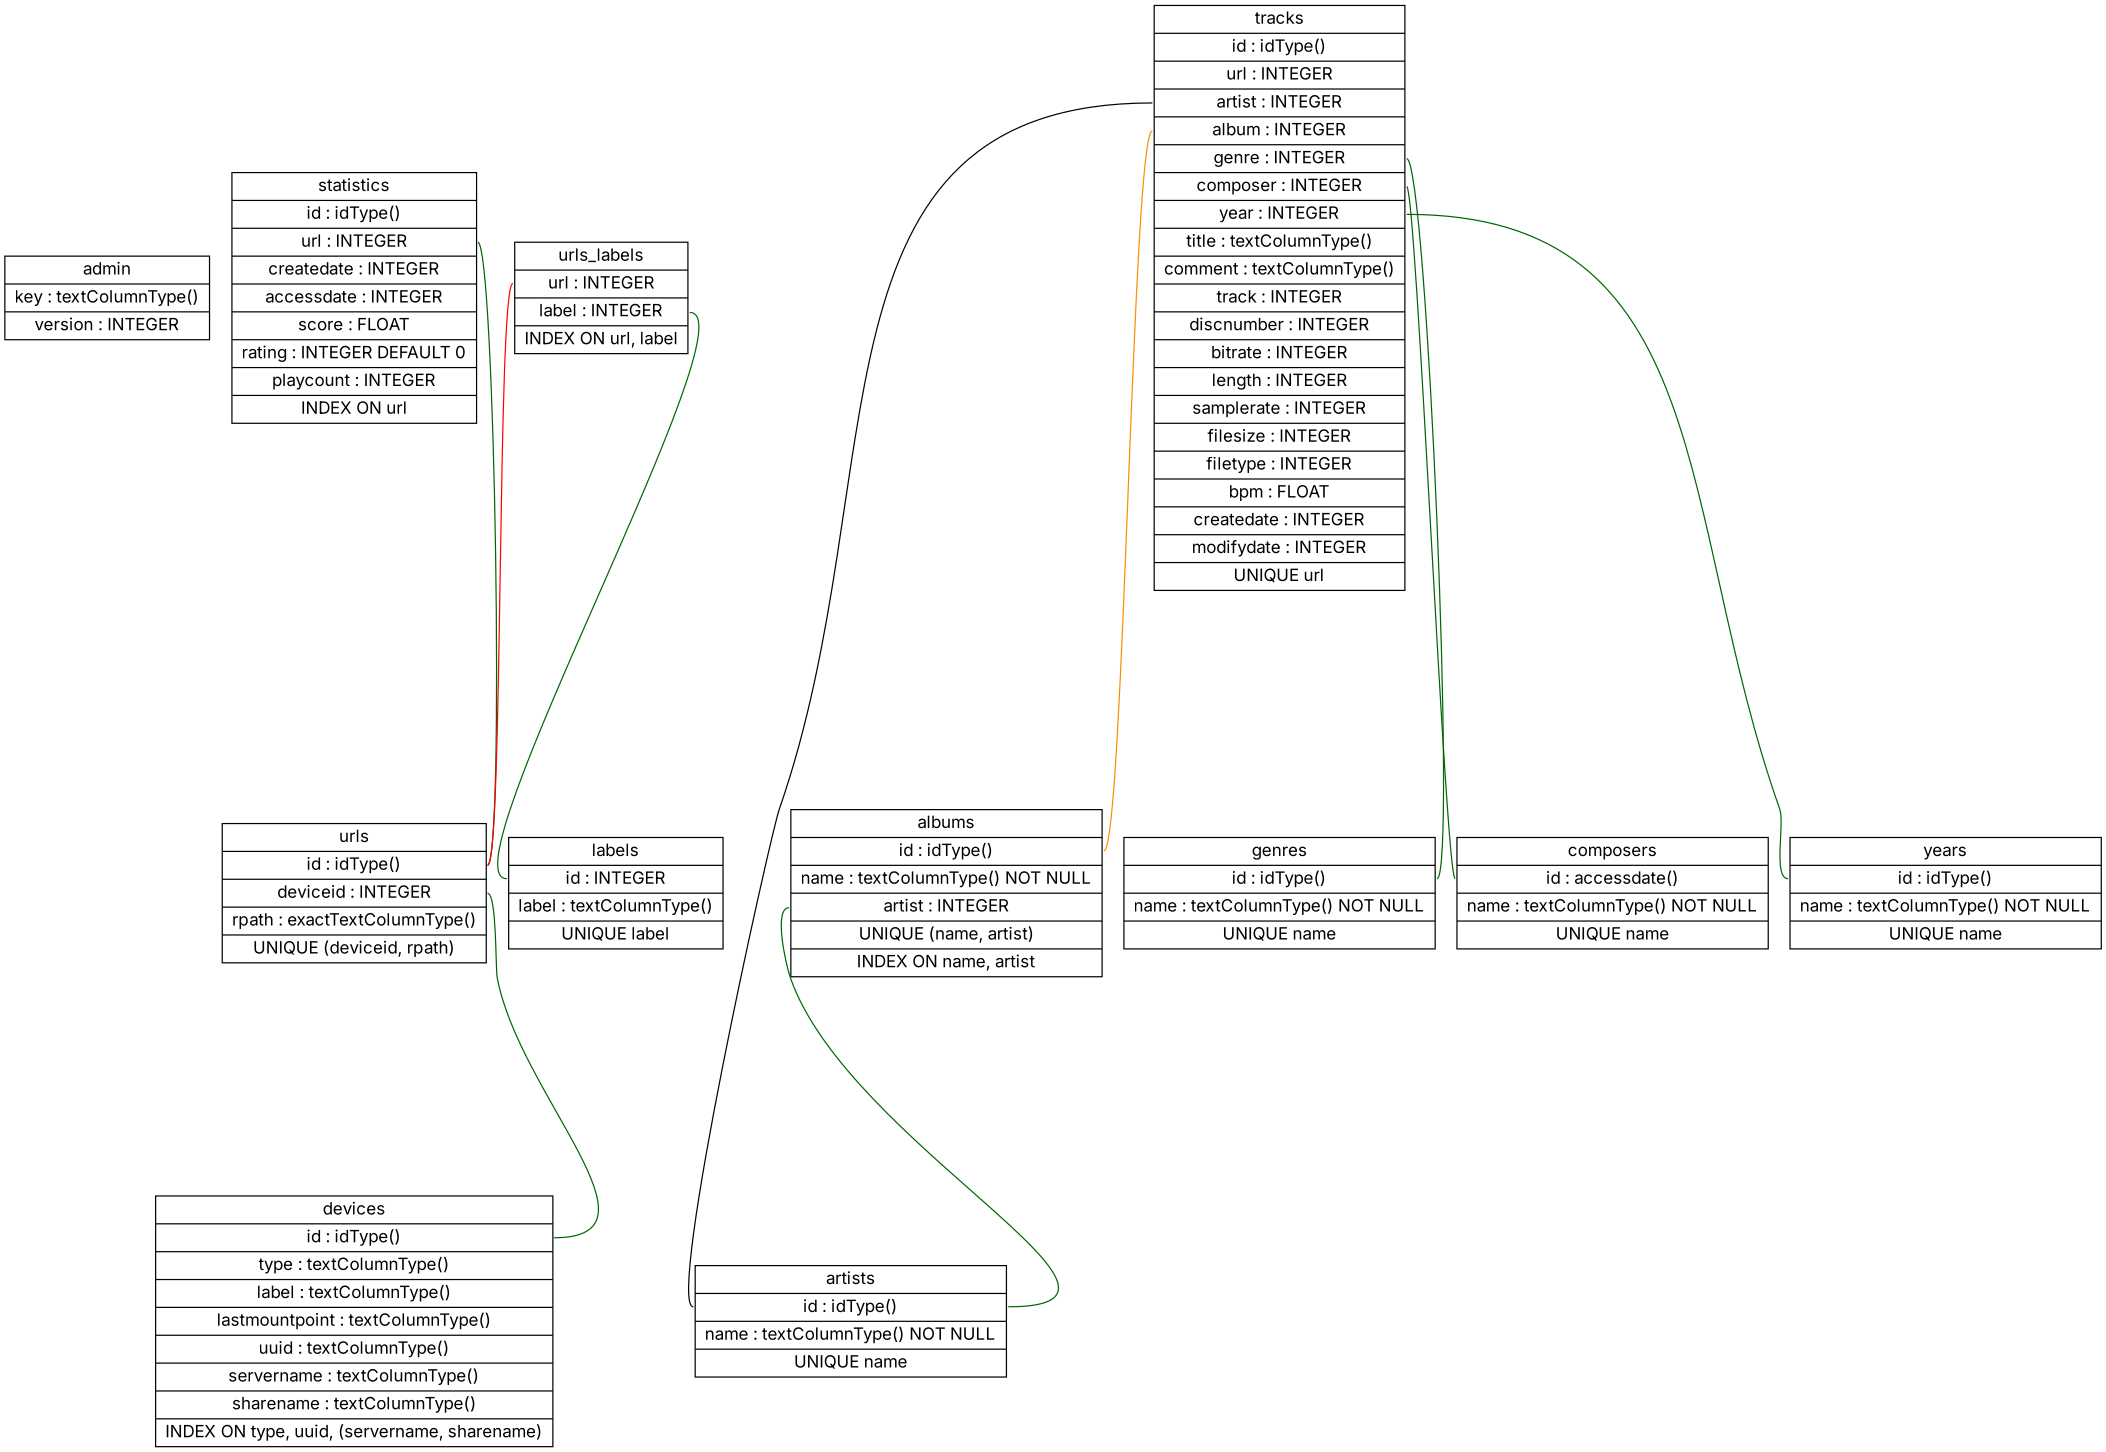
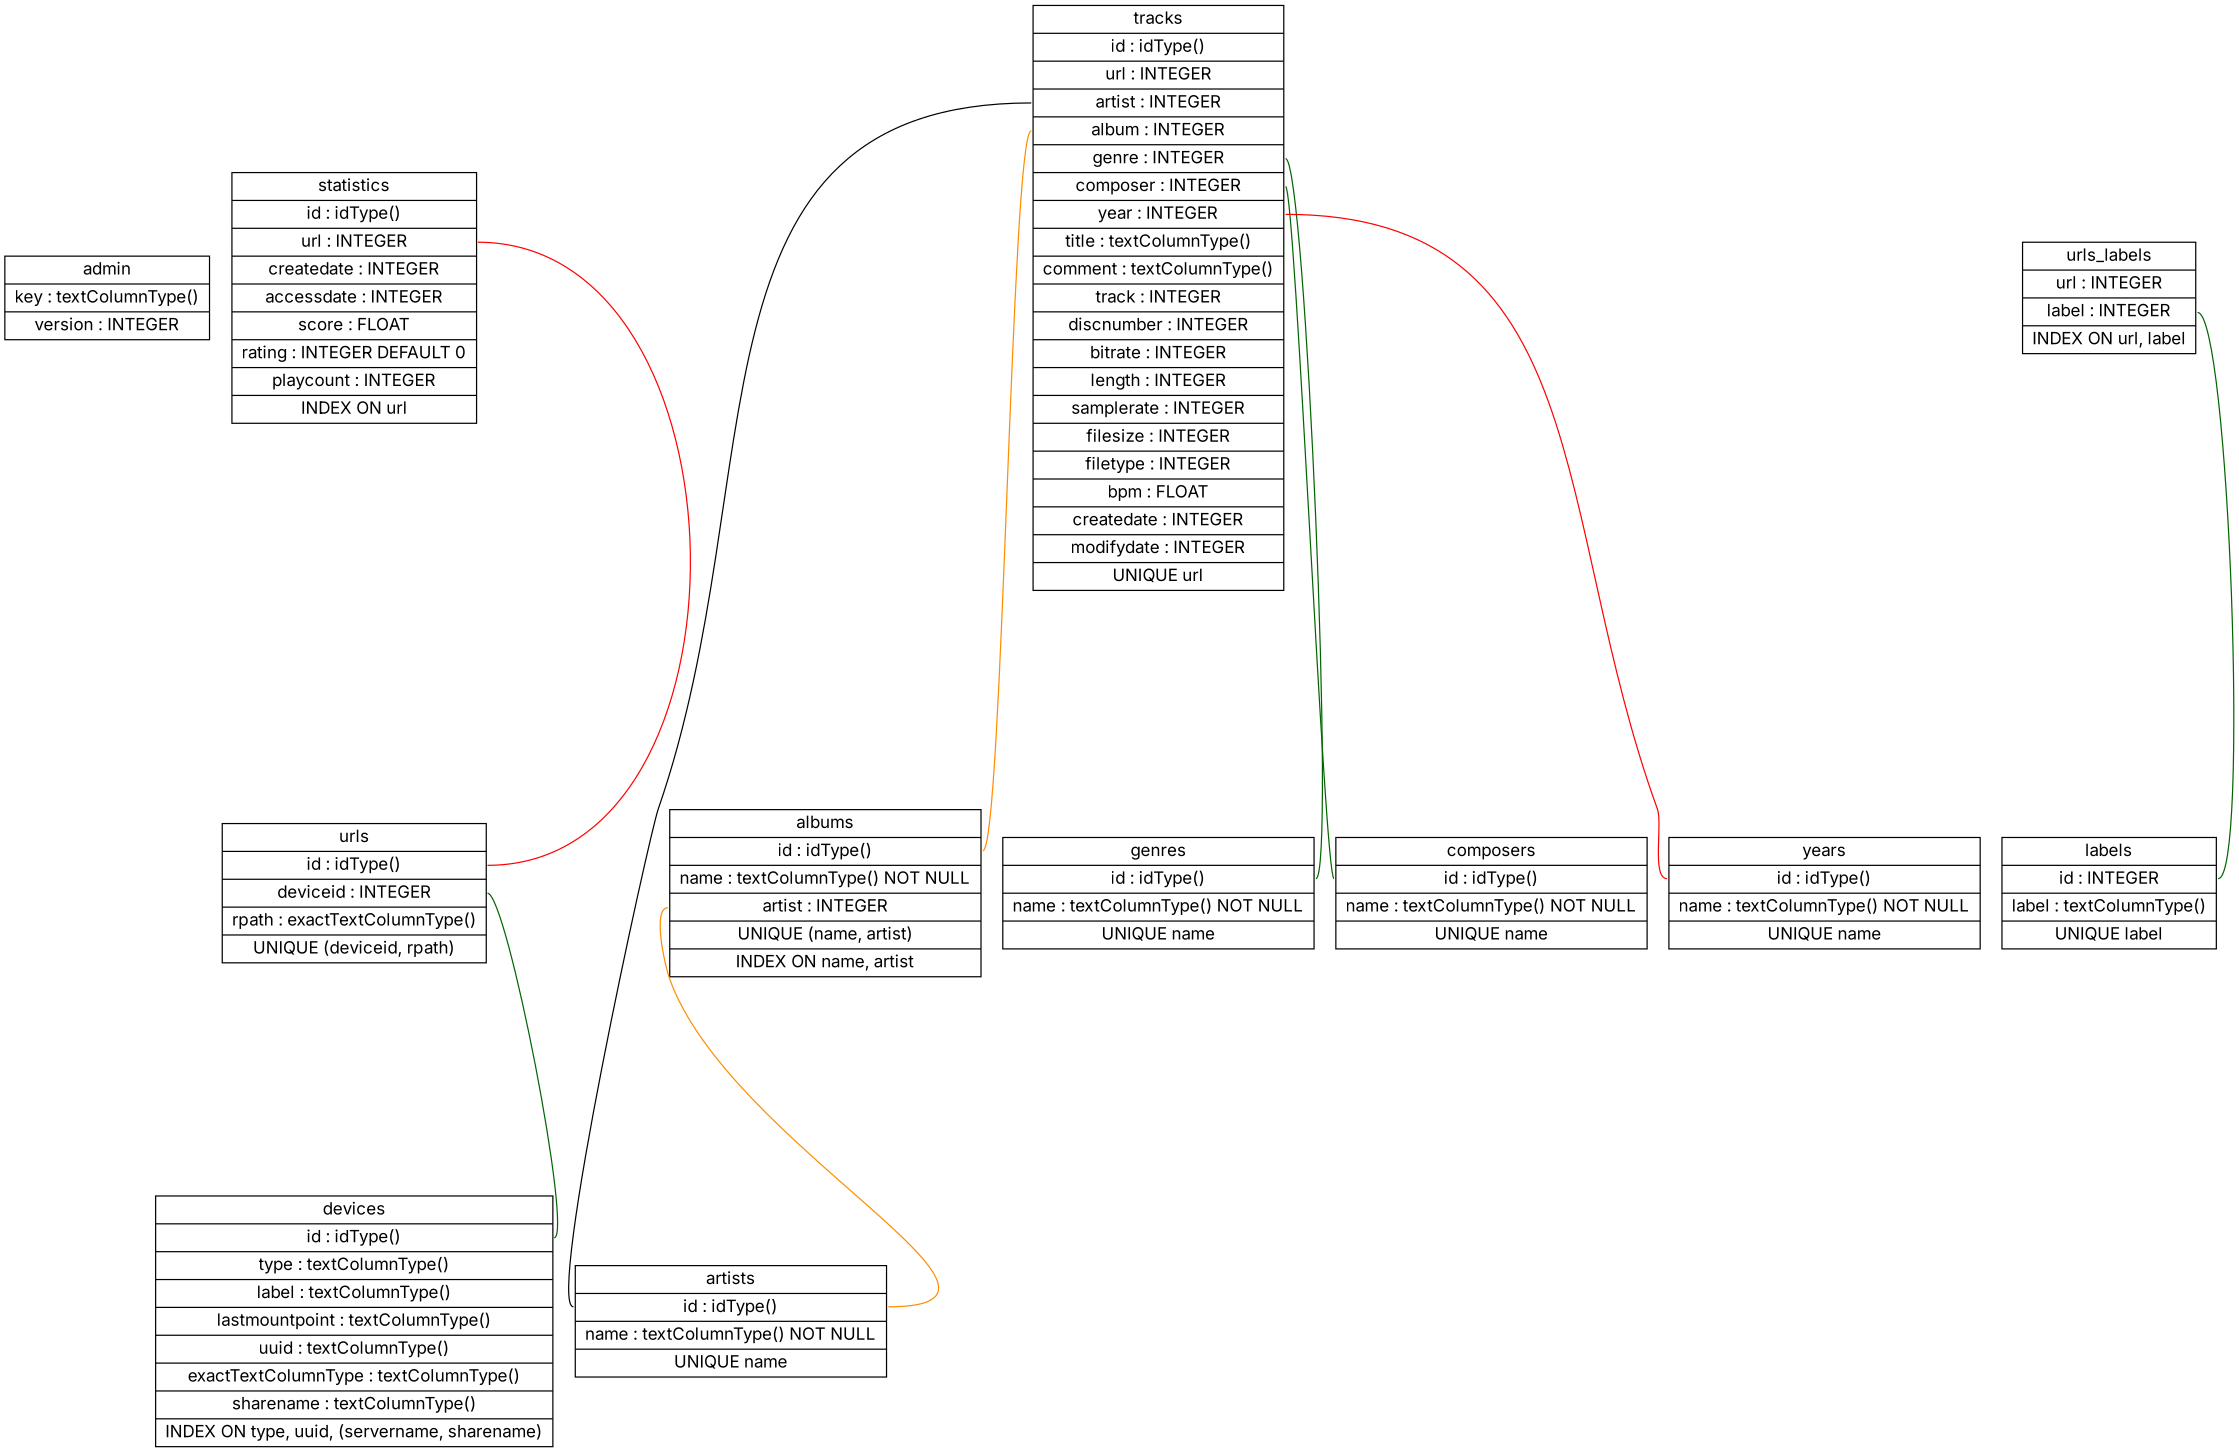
  graph {
    fontname=Inter
    ranksep=2.5
    node [fontname=Inter shape=record]
    edge [color=darkgreen fontname=Inter headport=id tailport=artist]
    n1 [label="{admin | <key> key : textColumnType() | <version> version : INTEGER }"]
-   n2 [label="{devices | <id> id : idType() | <type> type : textColumnType() | <label> label : textColumnType() | <lastmountpoint> lastmountpoint : textColumnType() | <uuid> uuid : textColumnType() | <servername> servername : textColumnType() | <sharename> sharename : textColumnType() | INDEX ON type, uuid, (servername, sharename)}"]
+   n2 [label="{devices | <id> id : idType() | <type> type : textColumnType() | <label> label : textColumnType() | <lastmountpoint> lastmountpoint : textColumnType() | <uuid> uuid : textColumnType() | <servername> exactTextColumnType : textColumnType() | <sharename> sharename : textColumnType() | INDEX ON type, uuid, (servername, sharename)}"]
    n3 [label="{urls | <id> id : idType() | <deviceid> deviceid : INTEGER | <rpath> rpath : exactTextColumnType() | UNIQUE (deviceid, rpath)}"]
    n4 [label="{artists | <id> id : idType() | <name> name : textColumnType() NOT NULL | UNIQUE name}"]
    n5 [label="{albums | <id> id : idType() | <name> name : textColumnType() NOT NULL | <artist> artist : INTEGER | UNIQUE (name, artist) | INDEX ON name, artist}"]
    n6 [label="{genres | <id> id : idType() | <name> name : textColumnType() NOT NULL | UNIQUE name}"]
-   n7 [label="{composers | <id> id : accessdate() | <name> name : textColumnType() NOT NULL | UNIQUE name}"]
+   n7 [label="{composers | <id> id : idType() | <name> name : textColumnType() NOT NULL | UNIQUE name}"]
    n8 [label="{years | <id> id : idType() | <name> name : textColumnType() NOT NULL | UNIQUE name}"]
    n9 [label="{tracks | <id> id : idType() | <url> url : INTEGER | <artist> artist : INTEGER | <album> album : INTEGER | <genre> genre : INTEGER | <composer> composer : INTEGER | <year> year : INTEGER | <title> title : textColumnType() | <comment> comment : textColumnType() | <track> track : INTEGER | <discnumber> discnumber : INTEGER | <bitrate> bitrate : INTEGER | <length> length : INTEGER | <samplerate> samplerate : INTEGER | <filesize> filesize : INTEGER | <filetype> filetype : INTEGER | <bpm> bpm : FLOAT | <createdate> createdate : INTEGER | <modifydate> modifydate : INTEGER | UNIQUE url}"]
    n10 [label="{statistics | <id> id : idType() | <url> url : INTEGER | <createdate> createdate : INTEGER | <accessdate> accessdate : INTEGER | <score> score : FLOAT | <rating> rating : INTEGER DEFAULT 0 | <playcount> playcount : INTEGER | INDEX ON url}"]
    n11 [label="{labels | <id> id : INTEGER | <label> label : textColumnType() | UNIQUE label}"]
    n12 [label="{urls_labels | <url> url : INTEGER | <label> label : INTEGER | INDEX ON url, label}"]
    n3 -- n2 [tailport=deviceid]
-   n5 -- n4
+   n5 -- n4 [color=darkorange]
    n9 -- n4 [color=black]
    n9 -- n5 [color=darkorange tailport=album]
    n9 -- n6 [tailport=genre]
    n9 -- n7 [tailport=composer]
-   n9 -- n8 [tailport=year]
-   n10 -- n3 [tailport=url]
-   n12 -- n3 [color=red tailport=url]
+   n9 -- n8 [color=red tailport=year]
+   n10 -- n3 [color=red tailport=url]
    n12 -- n11 [tailport=label]
  }
